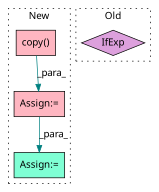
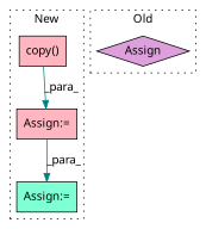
  digraph {
    fontname="Noto Sans"
    node [a=68 l=3 shape=box style=filled fillcolor=lightpink fontname="Noto Sans"]
    edge [color=teal fontname="Noto Sans"]
    n1 [a=75 l=31 label="copy()" s=7103]
    n2 [label="Assign:=" s=7100]
    n3 [label="Assign:=" s=7157 fillcolor=aquamarine]
-   n4 [a=51 l="4,6" label=IfExp s="7237,7316" shape=diamond fillcolor=plum]
+   n4 [a=51 l="4,6" label=Assign s="7237,7316" shape=diamond fillcolor=plum]
    subgraph cluster_1 {
      label=New
      style=dotted
      n1
      n2
      n3
    }
    subgraph cluster_2 {
      label=Old
      style=dotted
      n4
    }
    n1 -> n2 [label=_para_]
    n2 -> n3 [label=_para_]
  }
